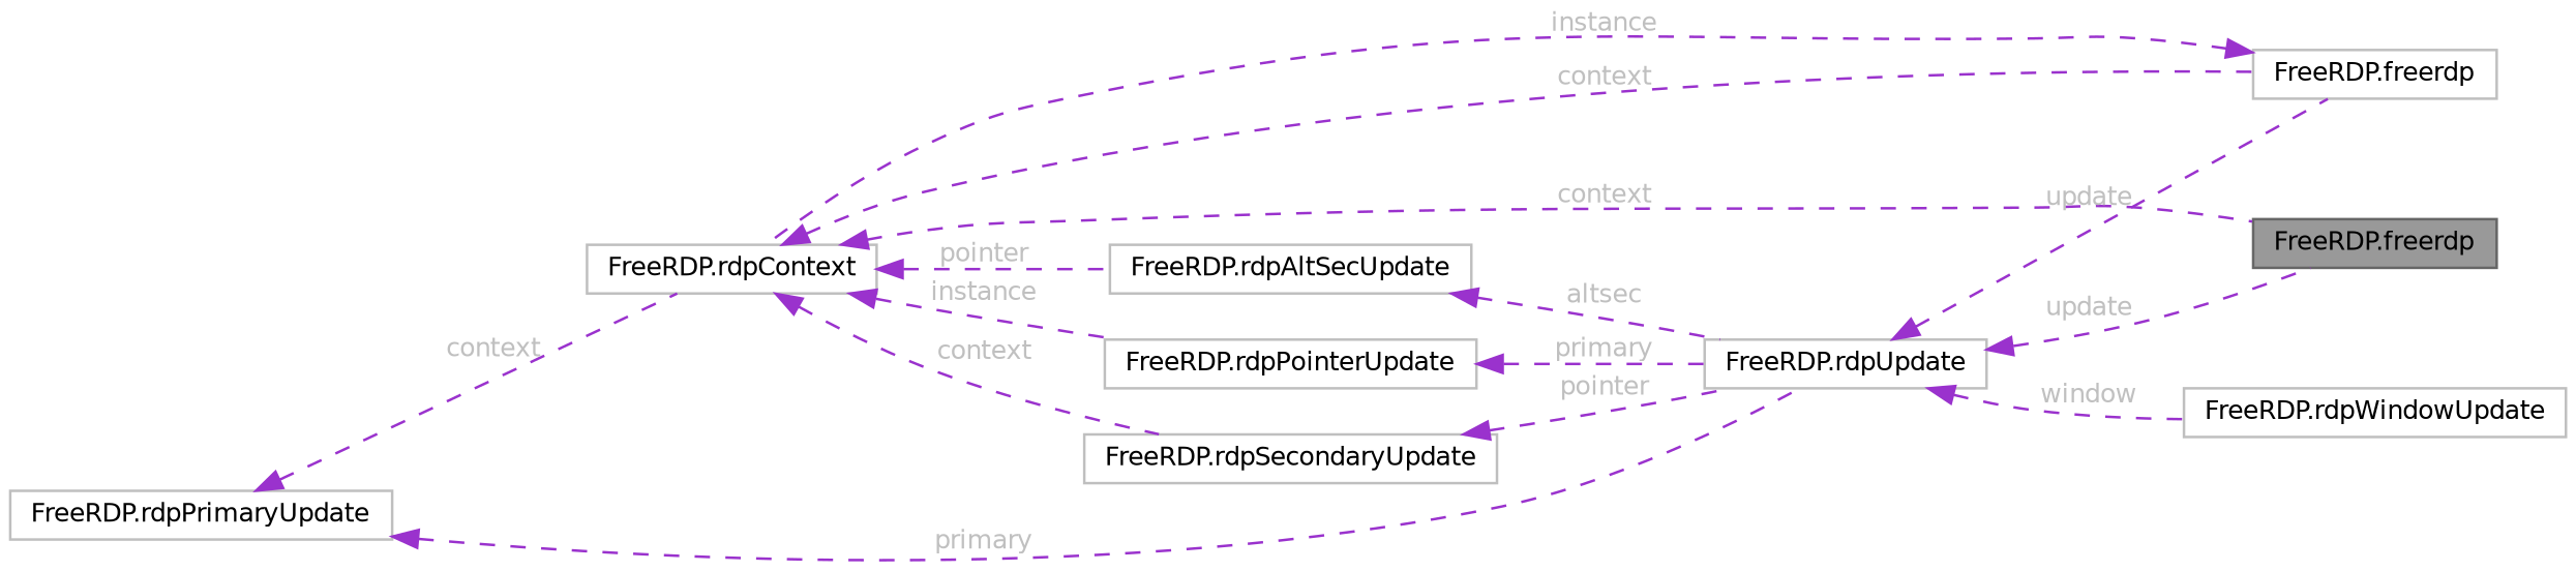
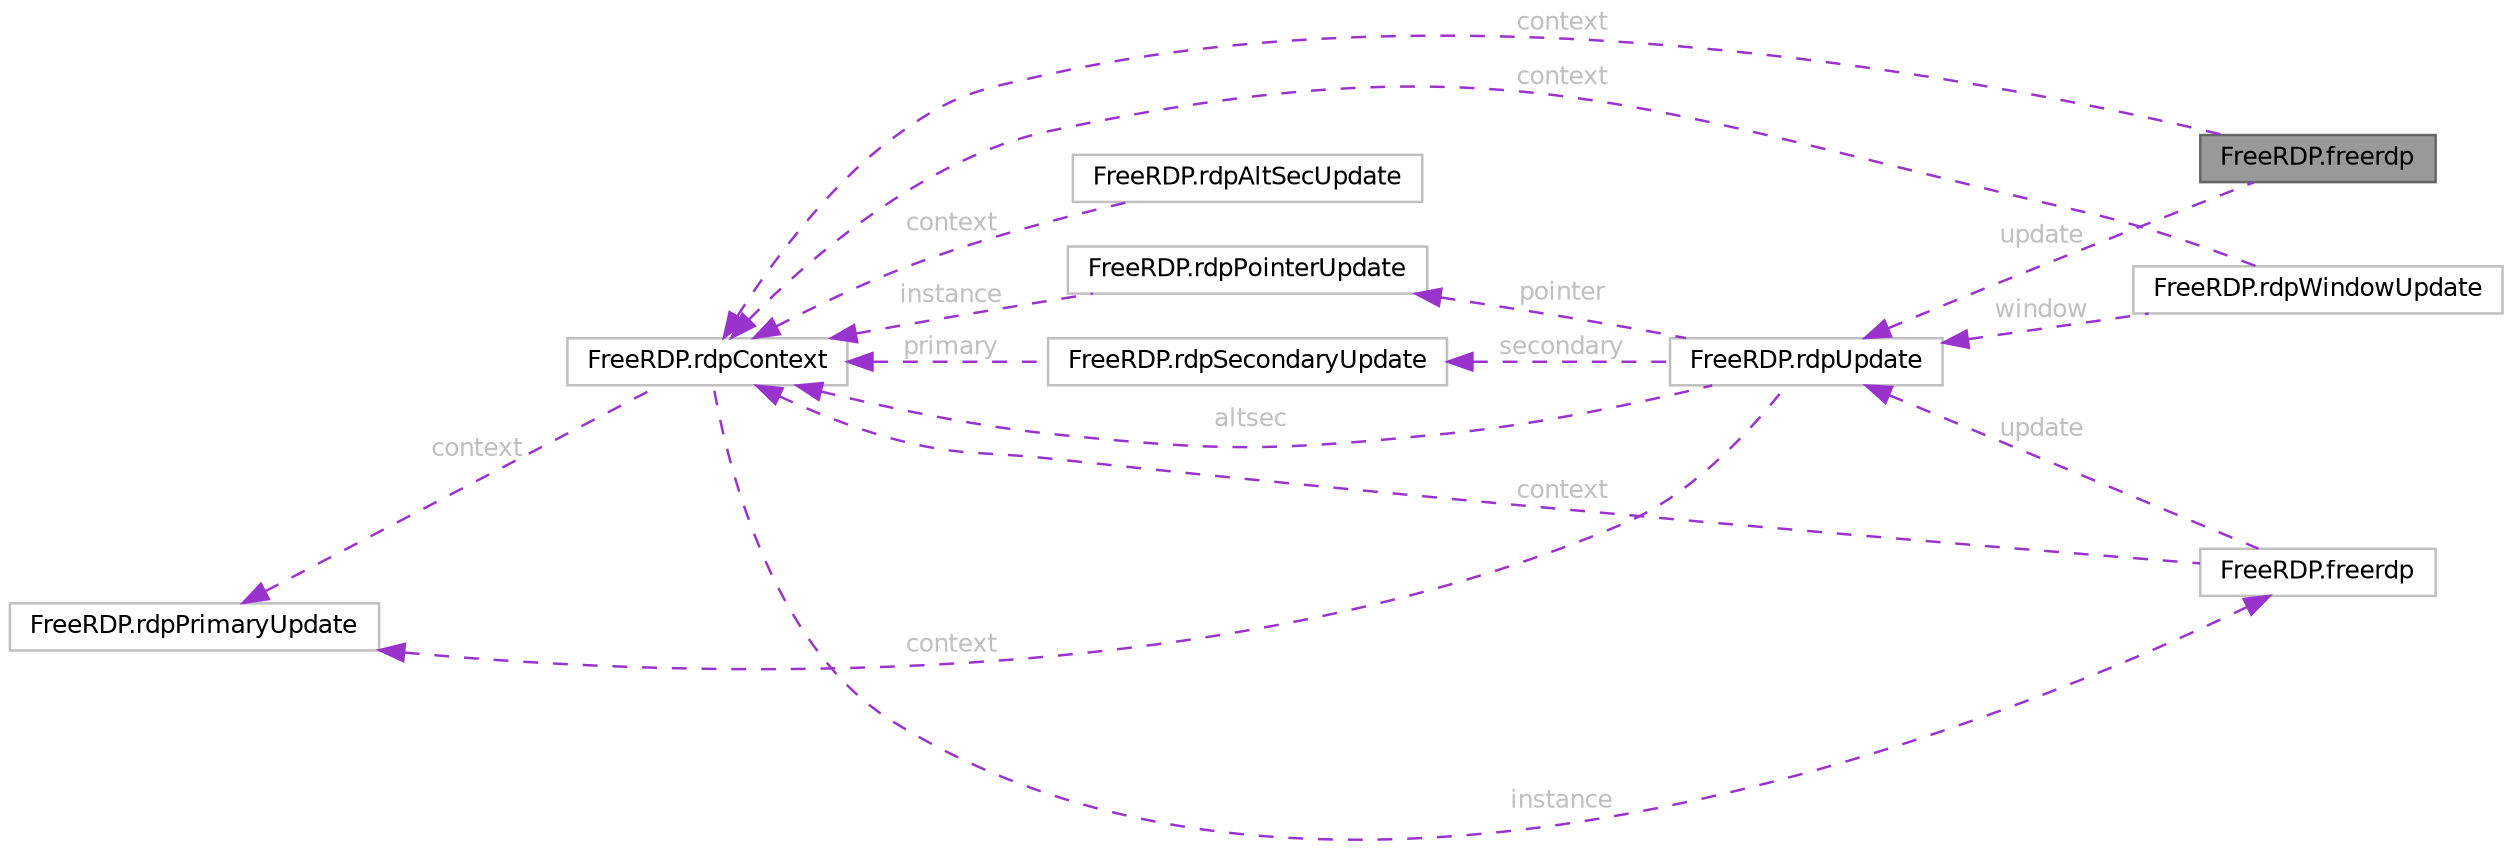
  digraph {
    fontname="DejaVu Sans"
    rankdir=LR
    node [color=grey75 fillcolor=white fontname="DejaVu Sans" fontsize=10 shape=box style=filled]
    edge [color=darkorchid3 dir=back fontcolor=grey fontname="DejaVu Sans" fontsize=10 labelfontname=Helvetica labelfontsize=10 style=dashed]
    n1 [color=gray40 fillcolor=grey60 fontcolor=black height=0.2 label="FreeRDP.freerdp" width=0.4]
    n2 [height=0.2 label="FreeRDP.rdpContext" width=0.4]
    n3 [height=0.2 label="FreeRDP.freerdp" width=0.4]
    n4 [height=0.2 label="FreeRDP.rdpPointerUpdate" width=0.4]
    n5 [height=0.2 label="FreeRDP.rdpSecondaryUpdate" width=0.4]
    n6 [height=0.2 label="FreeRDP.rdpAltSecUpdate" width=0.4]
    n7 [height=0.2 label="FreeRDP.rdpWindowUpdate" width=0.4]
    n8 [height=0.2 label="FreeRDP.rdpUpdate" width=0.4]
    n9 [height=0.2 label="FreeRDP.rdpPrimaryUpdate" width=0.4]
    n2 -> n1 [label=" context"]
    n2 -> n3 [label=" context"]
    n2 -> n4 [label=" instance"]
-   n2 -> n5 [label=" context"]
-   n2 -> n6 [label=" pointer"]
+   n2 -> n5 [label=" primary"]
+   n2 -> n6 [label=" context"]
+   n2 -> n7 [label=" context"]
    n3 -> n2 [label=" instance"]
-   n4 -> n8 [label=" primary"]
-   n5 -> n8 [label=" pointer"]
-   n6 -> n8 [label=" altsec"]
+   n4 -> n8 [label=" pointer"]
+   n5 -> n8 [label=" secondary"]
+   n2 -> n8 [label=" altsec"]
    n8 -> n1 [label=" update"]
    n8 -> n3 [label=" update"]
    n8 -> n7 [label=" window"]
    n9 -> n2 [label=" context"]
-   n9 -> n8 [label=" primary"]
+   n9 -> n8 [label=" context"]
  }
